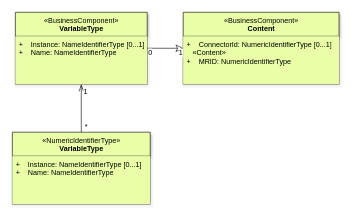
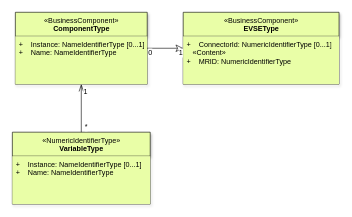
  <mxCell id="0" />
  <mxCell id="1" parent="0" />
- <mxCell id="2" value="&lt;font style=&quot;font-size: 12px;&quot;&gt;&lt;span style=&quot;background-color: initial; font-size: 12px;&quot;&gt;«BusinessComponent»&lt;br style=&quot;font-size: 12px;&quot;&gt;&lt;/span&gt;&lt;b style=&quot;font-size: 12px;&quot;&gt;VariableType&lt;/b&gt;&lt;/font&gt;" style="swimlane;fontStyle=0;align=center;verticalAlign=top;childLayout=stackLayout;horizontal=1;startSize=40;horizontalStack=0;resizeParent=1;resizeParentMax=0;resizeLast=0;collapsible=0;marginBottom=0;html=1;fillColor=#e9fea7;shadow=1;fontSize=12;" parent="1" vertex="1"><mxGeometry x="25" y="20" width="220" height="120" as="geometry" /></mxCell>
+ <mxCell id="2" value="&lt;font style=&quot;font-size: 12px;&quot;&gt;&lt;span style=&quot;background-color: initial; font-size: 12px;&quot;&gt;«BusinessComponent»&lt;br style=&quot;font-size: 12px;&quot;&gt;&lt;/span&gt;&lt;b style=&quot;font-size: 12px;&quot;&gt;ComponentType&lt;/b&gt;&lt;/font&gt;" style="swimlane;fontStyle=0;align=center;verticalAlign=top;childLayout=stackLayout;horizontal=1;startSize=40;horizontalStack=0;resizeParent=1;resizeParentMax=0;resizeLast=0;collapsible=0;marginBottom=0;html=1;fillColor=#e9fea7;shadow=1;fontSize=12;" parent="1" vertex="1"><mxGeometry x="25" y="20" width="220" height="120" as="geometry" /></mxCell>
  <mxCell id="3" value="+&amp;nbsp; &amp;nbsp; Instance: NameIdentifierType [0...1]&lt;br style=&quot;font-size: 12px;&quot;&gt;+&amp;nbsp; &amp;nbsp; Name: NameIdentifierType" style="text;html=1;strokeColor=none;fillColor=#e9fea7;align=left;verticalAlign=top;spacingLeft=4;spacingRight=4;overflow=hidden;rotatable=0;points=[[0,0.5],[1,0.5]];portConstraint=eastwest;fontSize=12;" parent="2" vertex="1"><mxGeometry y="40" width="220" height="80" as="geometry" /></mxCell>
  <mxCell id="4" value="&lt;font style=&quot;font-size: 12px;&quot;&gt;&lt;span style=&quot;background-color: initial; font-size: 12px;&quot;&gt;«NumericIdentifierType»&lt;br style=&quot;font-size: 12px;&quot;&gt;&lt;/span&gt;&lt;b style=&quot;font-size: 12px;&quot;&gt;VariableType&lt;/b&gt;&lt;/font&gt;" style="swimlane;fontStyle=0;align=center;verticalAlign=top;childLayout=stackLayout;horizontal=1;startSize=40;horizontalStack=0;resizeParent=1;resizeParentMax=0;resizeLast=0;collapsible=0;marginBottom=0;html=1;fillColor=#e9fea7;rounded=0;shadow=1;fontSize=12;" parent="1" vertex="1"><mxGeometry x="20" y="220" width="230" height="120" as="geometry" /></mxCell>
  <mxCell id="5" value="+&amp;nbsp; &amp;nbsp; Instance: NameIdentifierType [0...1]&lt;br style=&quot;font-size: 12px;&quot;&gt;+&amp;nbsp; &amp;nbsp; Name: NameIdentifierType" style="text;html=1;strokeColor=none;fillColor=#e9fea7;align=left;verticalAlign=top;spacingLeft=4;spacingRight=4;overflow=hidden;rotatable=0;points=[[0,0.5],[1,0.5]];portConstraint=eastwest;fontSize=12;" parent="4" vertex="1"><mxGeometry y="40" width="230" height="80" as="geometry" /></mxCell>
- <mxCell id="6" value="&lt;font style=&quot;font-size: 12px;&quot;&gt;&lt;span style=&quot;background-color: initial; font-size: 12px;&quot;&gt;«BusinessComponent»&lt;br style=&quot;font-size: 12px;&quot;&gt;&lt;/span&gt;&lt;b style=&quot;font-size: 12px;&quot;&gt;Content&lt;/b&gt;&lt;/font&gt;" style="swimlane;fontStyle=0;align=center;verticalAlign=top;childLayout=stackLayout;horizontal=1;startSize=40;horizontalStack=0;resizeParent=1;resizeParentMax=0;resizeLast=0;collapsible=0;marginBottom=0;html=1;fillColor=#e9fea7;shadow=1;fontSize=12;" parent="1" vertex="1"><mxGeometry x="305" y="20" width="260" height="120" as="geometry" /></mxCell>
+ <mxCell id="6" value="&lt;font style=&quot;font-size: 12px;&quot;&gt;&lt;span style=&quot;background-color: initial; font-size: 12px;&quot;&gt;«BusinessComponent»&lt;br style=&quot;font-size: 12px;&quot;&gt;&lt;/span&gt;&lt;b style=&quot;font-size: 12px;&quot;&gt;EVSEType&lt;/b&gt;&lt;/font&gt;" style="swimlane;fontStyle=0;align=center;verticalAlign=top;childLayout=stackLayout;horizontal=1;startSize=40;horizontalStack=0;resizeParent=1;resizeParentMax=0;resizeLast=0;collapsible=0;marginBottom=0;html=1;fillColor=#e9fea7;shadow=1;fontSize=12;" parent="1" vertex="1"><mxGeometry x="305" y="20" width="260" height="120" as="geometry" /></mxCell>
  <mxCell id="7" value="+&amp;nbsp; &amp;nbsp; ConnectorId: NumericIdentifierType [0...1]&lt;br style=&quot;font-size: 12px;&quot;&gt;&lt;span style=&quot;text-align: center; font-size: 12px;&quot;&gt;&amp;nbsp; &amp;nbsp;«Content»&lt;/span&gt;&lt;br style=&quot;font-size: 12px;&quot;&gt;+&amp;nbsp; &amp;nbsp; MRID: NumericIdentifierType" style="text;html=1;strokeColor=none;fillColor=#e9fea7;align=left;verticalAlign=top;spacingLeft=4;spacingRight=4;overflow=hidden;rotatable=0;points=[[0,0.5],[1,0.5]];portConstraint=eastwest;fontSize=12;" parent="6" vertex="1"><mxGeometry y="40" width="260" height="80" as="geometry" /></mxCell>
  <mxCell id="8" style="edgeStyle=none;html=1;fontFamily=Helvetica;fontSize=12;endArrow=openThin;endFill=0;endSize=10;" parent="1" source="4" target="3" edge="1"><mxGeometry relative="1" as="geometry" /></mxCell>
  <mxCell id="9" value="1" style="edgeLabel;html=1;align=center;verticalAlign=middle;resizable=0;points=[];fontSize=12;" parent="8" vertex="1" connectable="0"><mxGeometry x="0.725" relative="1" as="geometry"><mxPoint x="6" as="offset" /></mxGeometry></mxCell>
  <mxCell id="10" value="*" style="edgeLabel;html=1;align=center;verticalAlign=middle;resizable=0;points=[];fontSize=12;" parent="8" vertex="1" connectable="0"><mxGeometry x="-0.705" y="-1" relative="1" as="geometry"><mxPoint x="6" y="2" as="offset" /></mxGeometry></mxCell>
  <mxCell id="11" style="edgeStyle=none;html=1;entryX=0;entryY=0.5;entryDx=0;entryDy=0;fontFamily=Helvetica;fontSize=12;endArrow=classic;endFill=0;endSize=10;" parent="1" source="2" target="6" edge="1"><mxGeometry relative="1" as="geometry" /></mxCell>
  <mxCell id="12" value="0" style="edgeLabel;html=1;align=center;verticalAlign=middle;resizable=0;points=[];fontSize=12;" parent="11" vertex="1" connectable="0"><mxGeometry x="-0.874" y="2" relative="1" as="geometry"><mxPoint y="9" as="offset" /></mxGeometry></mxCell>
  <mxCell id="13" value="1" style="edgeLabel;html=1;align=center;verticalAlign=middle;resizable=0;points=[];fontSize=12;" parent="11" vertex="1" connectable="0"><mxGeometry x="0.84" relative="1" as="geometry"><mxPoint y="7" as="offset" /></mxGeometry></mxCell>
